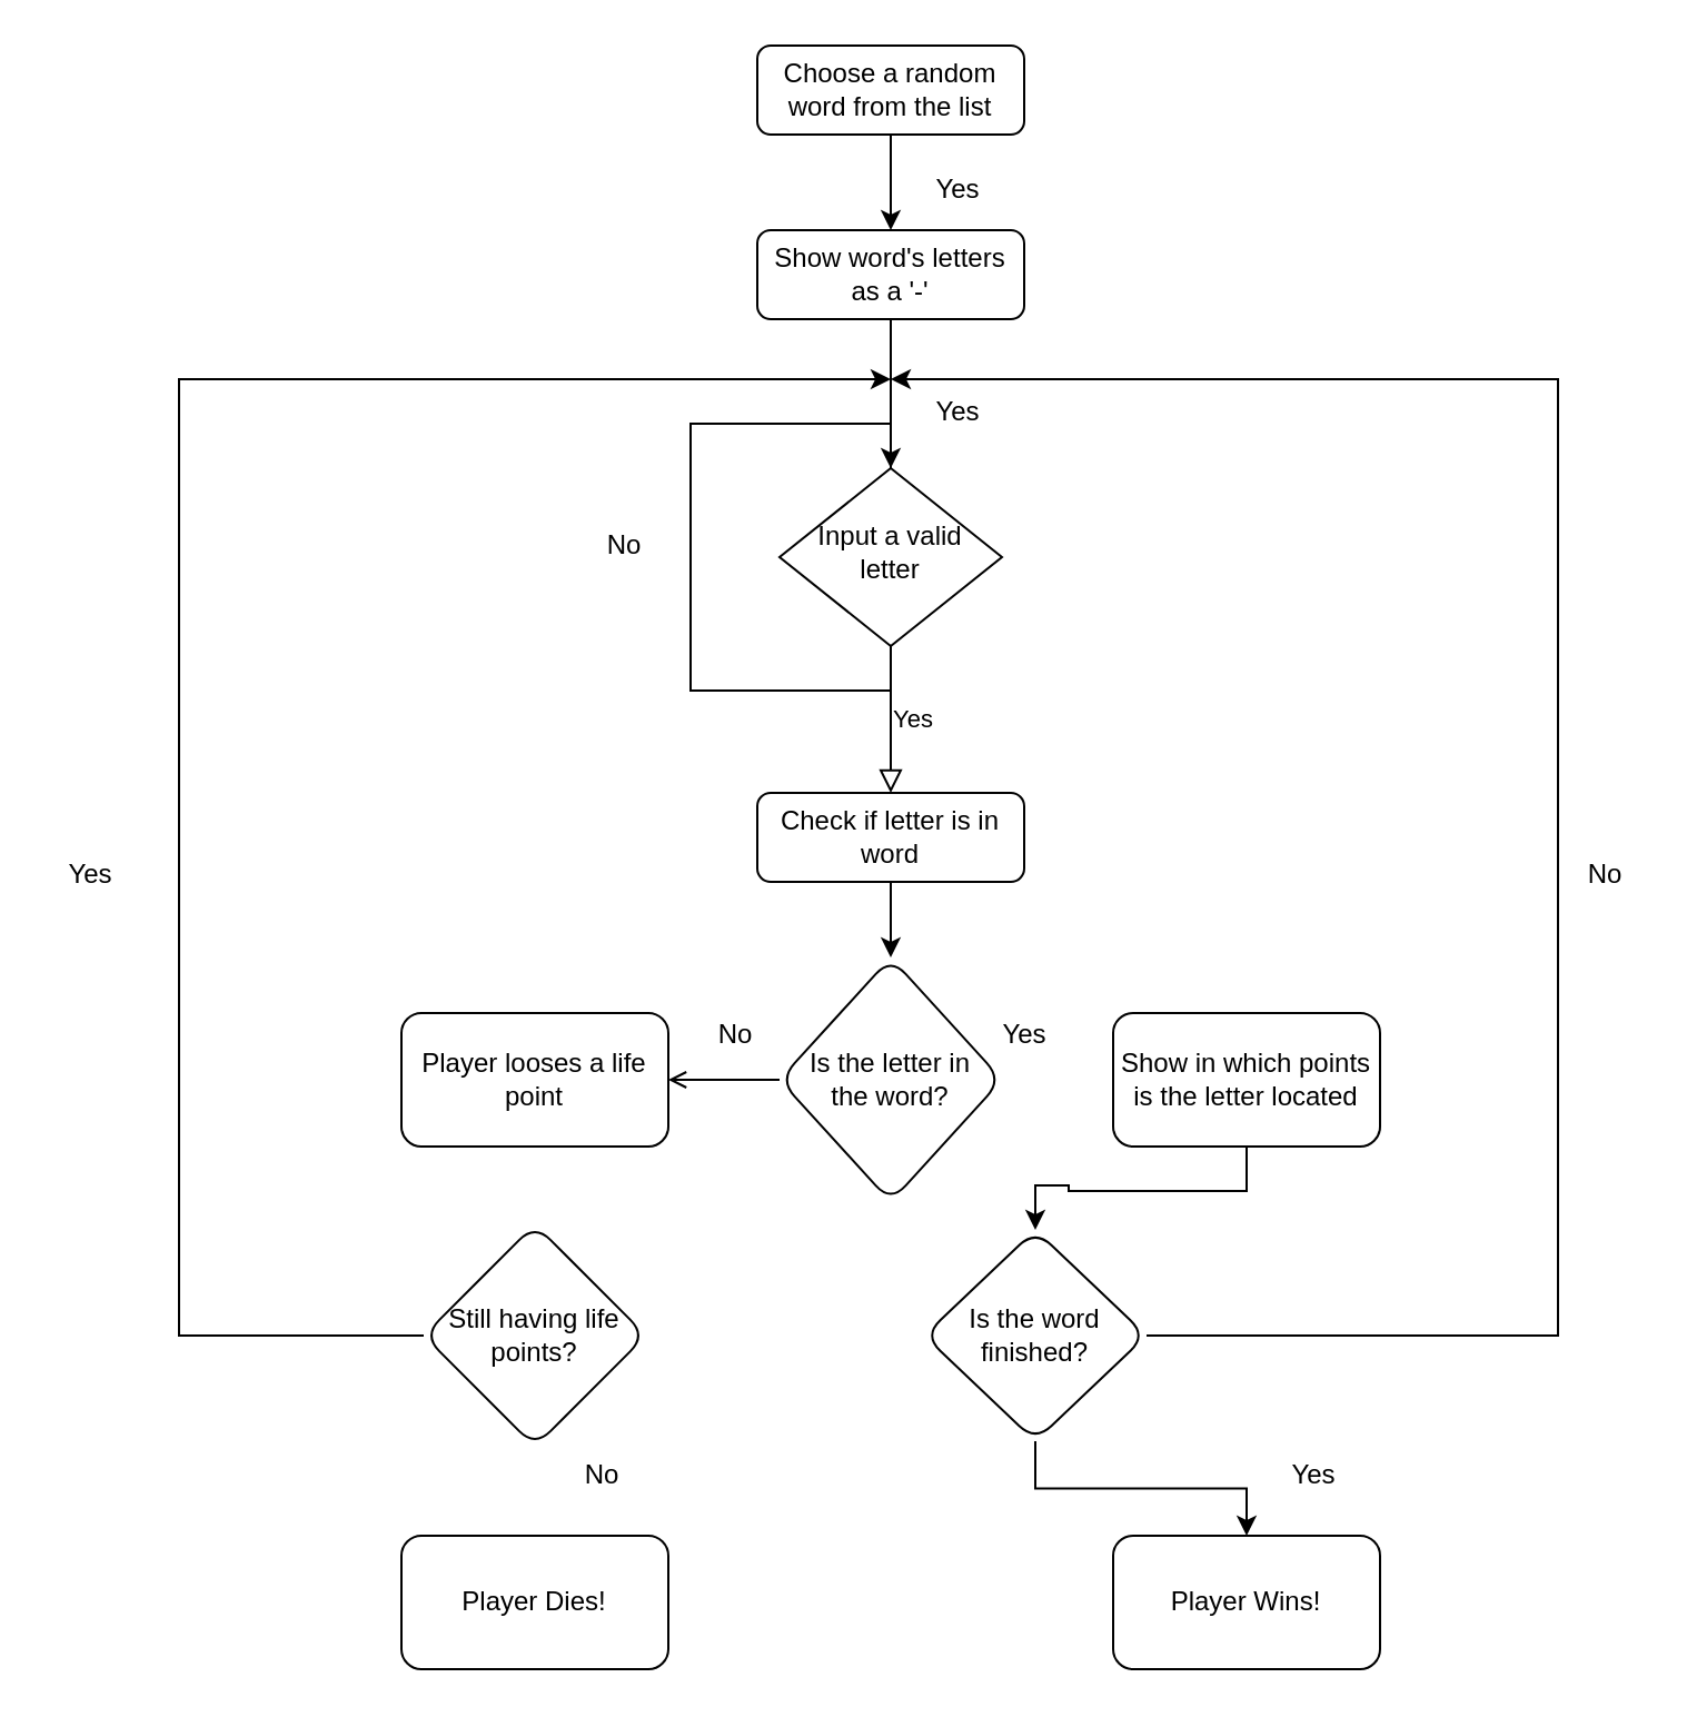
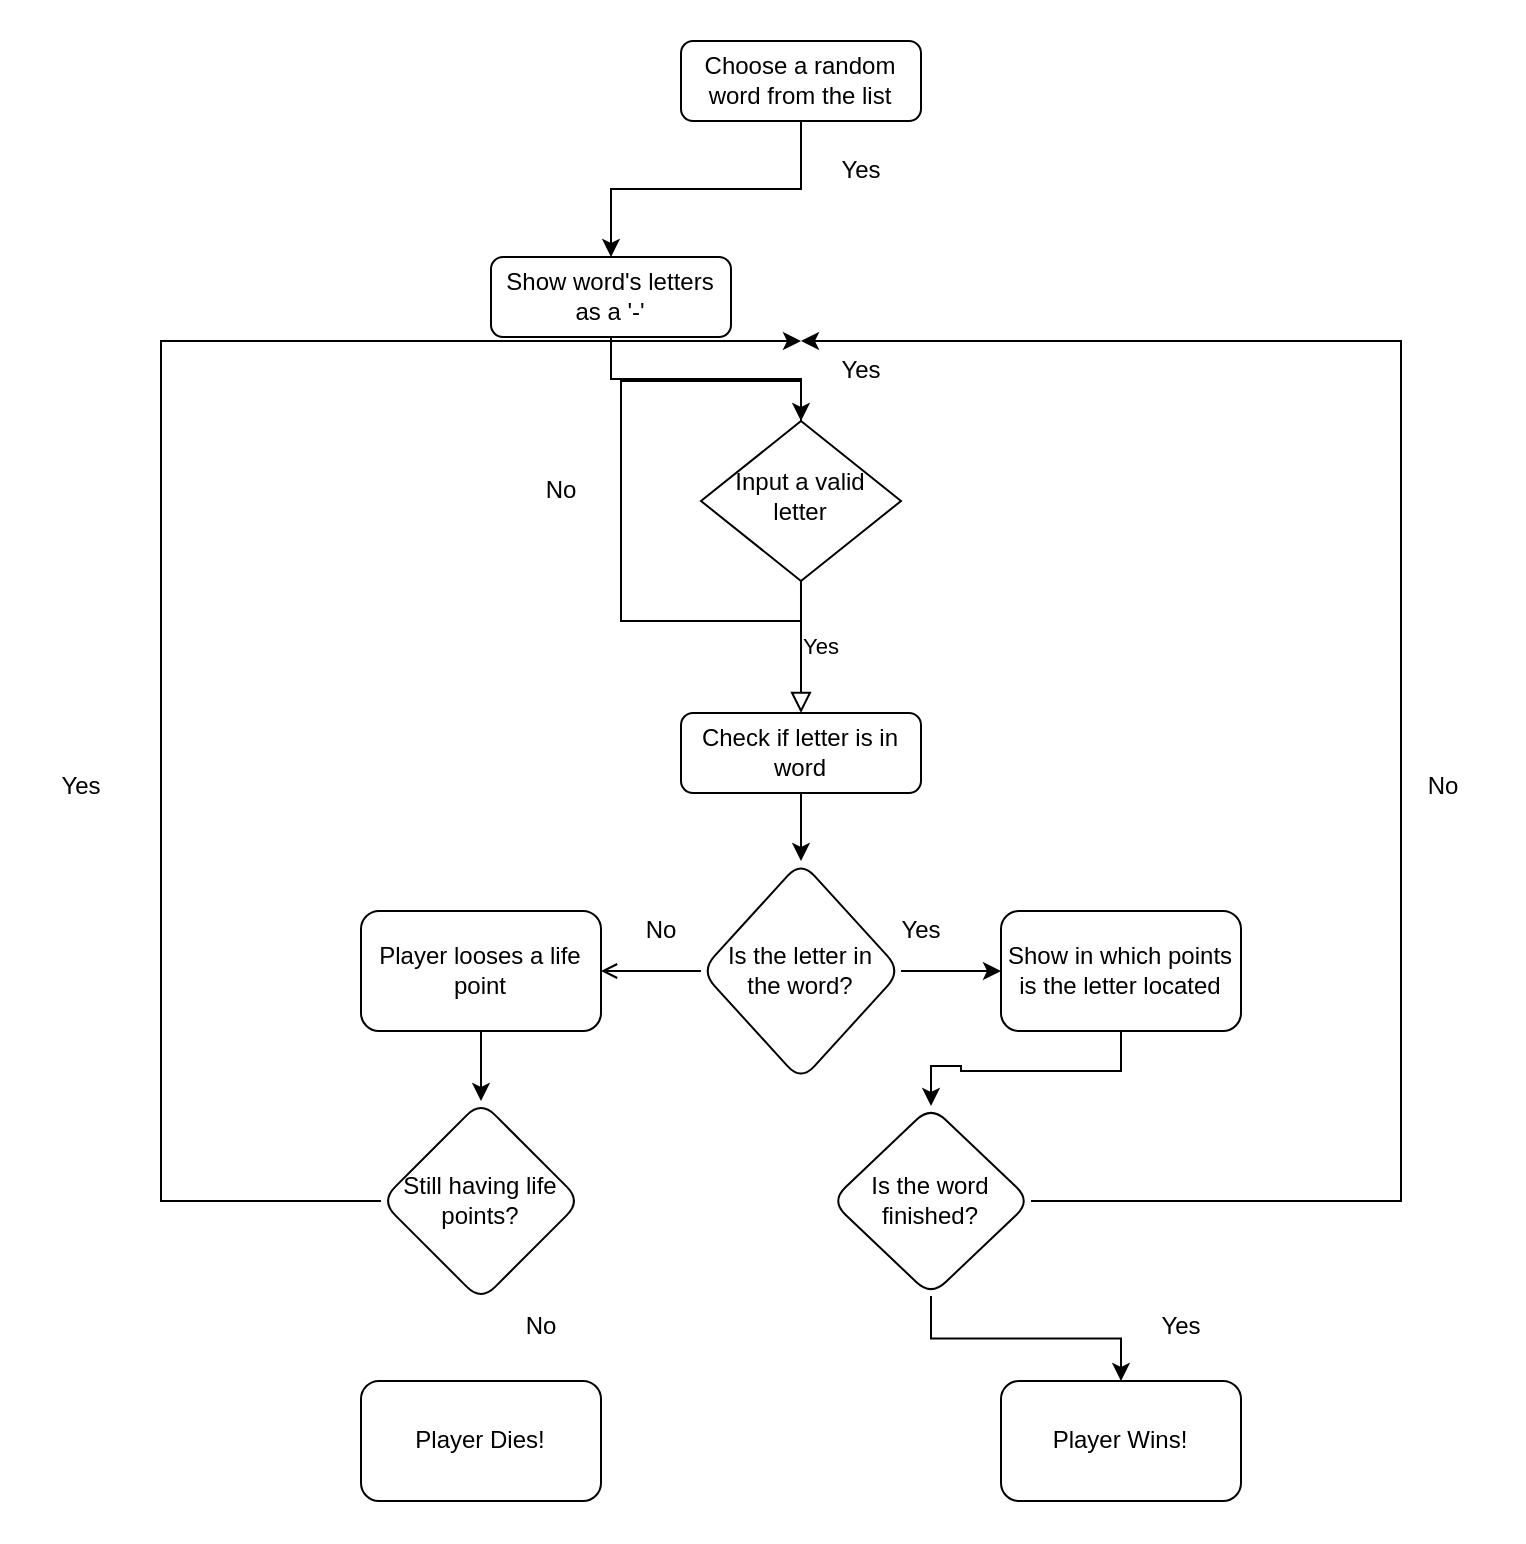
  <mxCell id="0" />
  <mxCell id="1" parent="0" />
  <mxCell id="2" value="" style="edgeStyle=orthogonalEdgeStyle;rounded=0;orthogonalLoop=1;jettySize=auto;html=1;" edge="1" parent="1" source="3" target="10"><mxGeometry relative="1" as="geometry" /></mxCell>
  <mxCell id="3" value="Choose a random word from the list" style="rounded=1;whiteSpace=wrap;html=1;fontSize=12;glass=0;strokeWidth=1;shadow=0;" parent="1" vertex="1"><mxGeometry x="340" width="120" height="40" as="geometry" y="20" /></mxCell>
  <mxCell id="4" value="Yes" style="edgeStyle=orthogonalEdgeStyle;rounded=0;html=1;jettySize=auto;orthogonalLoop=1;fontSize=11;endArrow=block;endFill=0;endSize=8;strokeWidth=1;shadow=0;labelBackgroundColor=none;" parent="1" source="6" target="8" edge="1"><mxGeometry y="10" relative="1" as="geometry"><mxPoint as="offset" /></mxGeometry></mxCell>
  <mxCell id="5" value="" style="edgeStyle=orthogonalEdgeStyle;rounded=0;orthogonalLoop=1;jettySize=auto;html=1;entryX=0.5;entryY=0;entryDx=0;entryDy=0;" edge="1" parent="1"><mxGeometry relative="1" as="geometry"><mxPoint x="400.004" y="210.028" as="sourcePoint" /><mxPoint x="399.97" y="210" as="targetPoint" /><Array as="points"><mxPoint x="399.97" y="190" /><mxPoint x="309.97" y="190" /><mxPoint x="309.97" y="310" /><mxPoint x="399.97" y="310" /></Array></mxGeometry></mxCell>
  <mxCell id="6" value="Input a valid letter" style="rhombus;whiteSpace=wrap;html=1;shadow=0;fontFamily=Helvetica;fontSize=12;align=center;strokeWidth=1;spacing=6;spacingTop=-4;" parent="1" vertex="1"><mxGeometry x="350" y="210" width="100" height="80" as="geometry" /></mxCell>
  <mxCell id="7" value="" style="edgeStyle=orthogonalEdgeStyle;rounded=0;orthogonalLoop=1;jettySize=auto;html=1;" edge="1" parent="1" source="8" target="16"><mxGeometry relative="1" as="geometry" /></mxCell>
  <mxCell id="8" value="Check if letter is in word" style="rounded=1;whiteSpace=wrap;html=1;fontSize=12;glass=0;strokeWidth=1;shadow=0;" parent="1" vertex="1"><mxGeometry x="340" y="356" width="120" height="40" as="geometry" /></mxCell>
  <mxCell id="9" value="" style="edgeStyle=orthogonalEdgeStyle;rounded=0;orthogonalLoop=1;jettySize=auto;html=1;" edge="1" parent="1" source="10" target="6"><mxGeometry relative="1" as="geometry" /></mxCell>
- <mxCell id="10" value="Show word's letters as a '-'" style="whiteSpace=wrap;html=1;rounded=1;glass=0;strokeWidth=1;shadow=0;" vertex="1" parent="1"><mxGeometry x="340" y="103" width="120" height="40" as="geometry" /></mxCell>
+ <mxCell id="10" value="Show word's letters as a '-'" style="whiteSpace=wrap;html=1;rounded=1;glass=0;strokeWidth=1;shadow=0;" vertex="1" parent="1"><mxGeometry x="245" y="128" width="120" height="40" as="geometry" /></mxCell>
  <mxCell id="11" value="Yes" style="text;html=1;align=center;verticalAlign=middle;resizable=0;points=[];autosize=1;strokeColor=none;fillColor=none;" vertex="1" parent="1"><mxGeometry x="410" y="170" width="40" height="30" as="geometry" /></mxCell>
  <mxCell id="12" value="Yes" style="text;html=1;align=center;verticalAlign=middle;resizable=0;points=[];autosize=1;strokeColor=none;fillColor=none;" vertex="1" parent="1"><mxGeometry x="410" y="70" width="40" height="30" as="geometry" /></mxCell>
  <mxCell id="13" value="No" style="text;html=1;align=center;verticalAlign=middle;resizable=0;points=[];autosize=1;strokeColor=none;fillColor=none;" vertex="1" parent="1"><mxGeometry x="260" y="230" width="40" height="30" as="geometry" /></mxCell>
  <mxCell id="14" value="" style="edgeStyle=orthogonalEdgeStyle;rounded=0;orthogonalLoop=1;jettySize=auto;html=1;endArrow=open;" edge="1" parent="1" source="16" target="18"><mxGeometry relative="1" as="geometry" /></mxCell>
+ <mxCell id="15" value="" style="edgeStyle=orthogonalEdgeStyle;rounded=0;orthogonalLoop=1;jettySize=auto;html=1;" edge="1" parent="1" source="16" target="20"><mxGeometry relative="1" as="geometry" /></mxCell>
  <mxCell id="16" value="Is the letter in &lt;br&gt;the word?" style="rhombus;whiteSpace=wrap;html=1;rounded=1;glass=0;strokeWidth=1;shadow=0;" vertex="1" parent="1"><mxGeometry x="350" y="430" width="100" height="110" as="geometry" /></mxCell>
+ <mxCell id="17" value="" style="edgeStyle=orthogonalEdgeStyle;rounded=0;orthogonalLoop=1;jettySize=auto;html=1;" edge="1" parent="1" source="18" target="24"><mxGeometry relative="1" as="geometry" /></mxCell>
  <mxCell id="18" value="Player looses a life point" style="whiteSpace=wrap;html=1;rounded=1;glass=0;strokeWidth=1;shadow=0;" vertex="1" parent="1"><mxGeometry x="180" y="455" width="120" height="60" as="geometry" /></mxCell>
  <mxCell id="19" value="" style="edgeStyle=orthogonalEdgeStyle;rounded=0;orthogonalLoop=1;jettySize=auto;html=1;" edge="1" parent="1" source="20" target="29"><mxGeometry relative="1" as="geometry" /></mxCell>
  <mxCell id="20" value="Show in which points is the letter located" style="whiteSpace=wrap;html=1;rounded=1;glass=0;strokeWidth=1;shadow=0;" vertex="1" parent="1"><mxGeometry x="500" y="455" width="120" height="60" as="geometry" /></mxCell>
  <mxCell id="21" value="No" style="text;html=1;align=center;verticalAlign=middle;resizable=0;points=[];autosize=1;strokeColor=none;fillColor=none;" vertex="1" parent="1"><mxGeometry x="310" y="450" width="40" height="30" as="geometry" /></mxCell>
  <mxCell id="22" value="Yes" style="text;html=1;align=center;verticalAlign=middle;resizable=0;points=[];autosize=1;strokeColor=none;fillColor=none;" vertex="1" parent="1"><mxGeometry x="440" y="450" width="40" height="30" as="geometry" /></mxCell>
  <mxCell id="23" style="edgeStyle=orthogonalEdgeStyle;rounded=0;orthogonalLoop=1;jettySize=auto;html=1;" edge="1" parent="1" source="24"><mxGeometry relative="1" as="geometry"><mxPoint x="400" y="170" as="targetPoint" /><Array as="points"><mxPoint x="80" y="600" /><mxPoint x="80" y="170" /></Array></mxGeometry></mxCell>
  <mxCell id="24" value="Still having life points?" style="rhombus;whiteSpace=wrap;html=1;rounded=1;glass=0;strokeWidth=1;shadow=0;" vertex="1" parent="1"><mxGeometry x="190" y="550" width="100" height="100" as="geometry" /></mxCell>
  <mxCell id="25" value="Player Dies!" style="whiteSpace=wrap;html=1;rounded=1;glass=0;strokeWidth=1;shadow=0;" vertex="1" parent="1"><mxGeometry x="180" y="690" width="120" height="60" as="geometry" /></mxCell>
  <mxCell id="26" value="No" style="text;html=1;align=center;verticalAlign=middle;resizable=0;points=[];autosize=1;strokeColor=none;fillColor=none;" vertex="1" parent="1"><mxGeometry x="250" y="647.5" width="40" height="30" as="geometry" /></mxCell>
  <mxCell id="27" value="" style="edgeStyle=orthogonalEdgeStyle;rounded=0;orthogonalLoop=1;jettySize=auto;html=1;" edge="1" parent="1" source="29" target="30"><mxGeometry relative="1" as="geometry" /></mxCell>
  <mxCell id="28" style="edgeStyle=orthogonalEdgeStyle;rounded=0;orthogonalLoop=1;jettySize=auto;html=1;" edge="1" parent="1" source="29"><mxGeometry relative="1" as="geometry"><mxPoint x="400" y="170" as="targetPoint" /><Array as="points"><mxPoint x="700" y="600" /><mxPoint x="700" y="170" /></Array></mxGeometry></mxCell>
  <mxCell id="29" value="Is the word finished?" style="rhombus;whiteSpace=wrap;html=1;rounded=1;glass=0;strokeWidth=1;shadow=0;" vertex="1" parent="1"><mxGeometry x="415" y="552.5" width="100" height="95" as="geometry" /></mxCell>
  <mxCell id="30" value="Player Wins!" style="whiteSpace=wrap;html=1;rounded=1;glass=0;strokeWidth=1;shadow=0;" vertex="1" parent="1"><mxGeometry x="500" y="690" width="120" height="60" as="geometry" /></mxCell>
  <mxCell id="31" value="Yes" style="text;html=1;align=center;verticalAlign=middle;resizable=0;points=[];autosize=1;strokeColor=none;fillColor=none;" vertex="1" parent="1"><mxGeometry x="570" y="647.5" width="40" height="30" as="geometry" /></mxCell>
  <mxCell id="32" value="Yes" style="text;html=1;align=center;verticalAlign=middle;resizable=0;points=[];autosize=1;strokeColor=none;fillColor=none;" vertex="1" parent="1"><mxGeometry x="20" y="378" width="40" height="30" as="geometry" /></mxCell>
  <mxCell id="33" value="No" style="text;html=1;align=center;verticalAlign=middle;resizable=0;points=[];autosize=1;strokeColor=none;fillColor=none;" vertex="1" parent="1"><mxGeometry x="701" y="378" width="40" height="30" as="geometry" /></mxCell>
